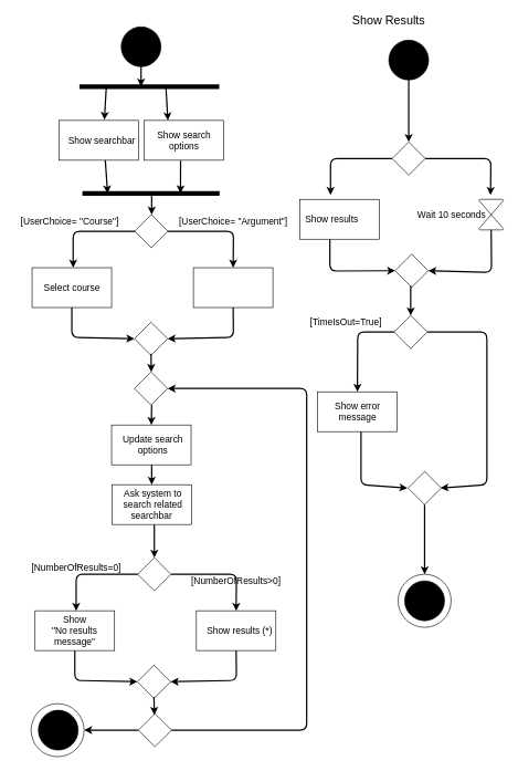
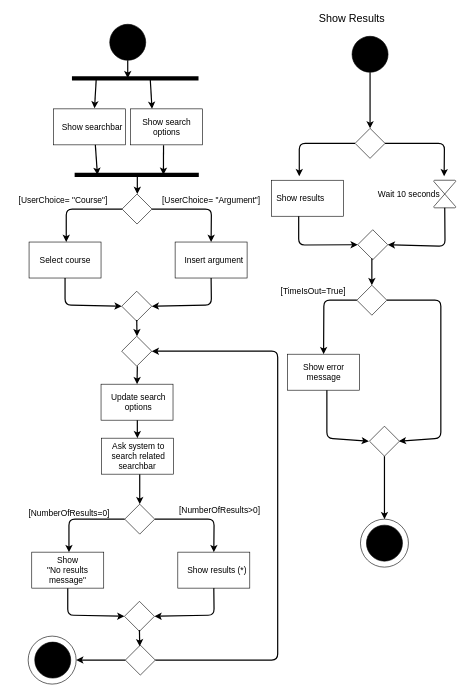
  <mxCell id="0" />
  <mxCell id="1" parent="0" />
  <mxCell id="2" value="" style="ellipse;whiteSpace=wrap;html=1;aspect=fixed;fillColor=#000000;" parent="1" vertex="1"><mxGeometry x="182" y="40" width="60" height="60" as="geometry" /></mxCell>
  <mxCell id="3" value="" style="endArrow=classic;html=1;strokeWidth=2;entryX=0.5;entryY=0;entryDx=0;entryDy=0;" parent="1" edge="1"><mxGeometry width="50" height="50" relative="1" as="geometry"><mxPoint x="228" y="288" as="sourcePoint" /><mxPoint x="228" y="323" as="targetPoint" /></mxGeometry></mxCell>
  <mxCell id="4" value="&lt;font style=&quot;font-size: 14px&quot;&gt;[UserChoice= &quot;Argument&quot;]&lt;/font&gt;" style="text;html=1;strokeColor=none;fillColor=none;align=center;verticalAlign=middle;whiteSpace=wrap;rounded=0;" parent="1" vertex="1"><mxGeometry x="267.5" y="323" width="167" height="20" as="geometry" /></mxCell>
  <mxCell id="5" value="&lt;font style=&quot;font-size: 14px&quot;&gt;[UserChoice= &quot;Course&quot;]&lt;/font&gt;" style="text;html=1;strokeColor=none;fillColor=none;align=center;verticalAlign=middle;whiteSpace=wrap;rounded=0;" parent="1" vertex="1"><mxGeometry x="20.5" y="323" width="167" height="20" as="geometry" /></mxCell>
  <mxCell id="6" value="" style="rounded=0;whiteSpace=wrap;html=1;" parent="1" vertex="1"><mxGeometry x="47.5" y="403" width="120" height="60" as="geometry" /></mxCell>
  <mxCell id="7" value="" style="rounded=0;whiteSpace=wrap;html=1;" parent="1" vertex="1"><mxGeometry x="291" y="403" width="120" height="60" as="geometry" /></mxCell>
+ <mxCell id="8" value="&lt;font style=&quot;font-size: 14px&quot;&gt;Insert argument&lt;/font&gt;" style="text;html=1;strokeColor=none;fillColor=none;align=center;verticalAlign=middle;whiteSpace=wrap;rounded=0;" parent="1" vertex="1"><mxGeometry x="301" y="413" width="110" height="40" as="geometry" /></mxCell>
  <mxCell id="9" value="" style="endArrow=classic;html=1;strokeWidth=2;exitX=0;exitY=0.5;exitDx=0;exitDy=0;entryX=0.5;entryY=0;entryDx=0;entryDy=0;" parent="1" edge="1"><mxGeometry width="50" height="50" relative="1" as="geometry"><mxPoint x="202.5" y="348" as="sourcePoint" /><mxPoint x="109.5" y="403" as="targetPoint" /><Array as="points"><mxPoint x="109.5" y="348" /></Array></mxGeometry></mxCell>
  <mxCell id="10" value="" style="endArrow=classic;html=1;strokeWidth=2;exitX=1;exitY=0.5;exitDx=0;exitDy=0;entryX=0.5;entryY=0;entryDx=0;entryDy=0;" parent="1" target="7" edge="1"><mxGeometry width="50" height="50" relative="1" as="geometry"><mxPoint x="252.5" y="348" as="sourcePoint" /><mxPoint x="119.5" y="413" as="targetPoint" /><Array as="points"><mxPoint x="351.5" y="348" /></Array></mxGeometry></mxCell>
  <mxCell id="11" value="&lt;font style=&quot;font-size: 14px&quot;&gt;Select course&lt;/font&gt;" style="text;html=1;strokeColor=none;fillColor=none;align=center;verticalAlign=middle;whiteSpace=wrap;rounded=0;" parent="1" vertex="1"><mxGeometry x="52.5" y="413" width="110" height="40" as="geometry" /></mxCell>
  <mxCell id="12" value="" style="rounded=0;whiteSpace=wrap;html=1;" parent="1" vertex="1"><mxGeometry x="167.5" y="640" width="120" height="60" as="geometry" /></mxCell>
  <mxCell id="13" value="&lt;span style=&quot;font-size: 14px&quot;&gt;Update search options&lt;/span&gt;" style="text;html=1;strokeColor=none;fillColor=none;align=center;verticalAlign=middle;whiteSpace=wrap;rounded=0;" parent="1" vertex="1"><mxGeometry x="174.5" y="650" width="110" height="40" as="geometry" /></mxCell>
  <mxCell id="14" value="" style="endArrow=classic;html=1;strokeWidth=2;entryX=0.5;entryY=0;entryDx=0;entryDy=0;" parent="1" edge="1"><mxGeometry width="50" height="50" relative="1" as="geometry"><mxPoint x="232" y="790" as="sourcePoint" /><mxPoint x="232" y="840" as="targetPoint" /></mxGeometry></mxCell>
  <mxCell id="15" value="" style="endArrow=classic;html=1;strokeWidth=2;exitX=0.5;exitY=1;exitDx=0;exitDy=0;entryX=0;entryY=0.5;entryDx=0;entryDy=0;" parent="1" source="6" target="18" edge="1"><mxGeometry width="50" height="50" relative="1" as="geometry"><mxPoint x="212.5" y="358" as="sourcePoint" /><mxPoint x="214" y="513" as="targetPoint" /><Array as="points"><mxPoint x="107.5" y="508" /></Array></mxGeometry></mxCell>
  <mxCell id="16" value="" style="endArrow=classic;html=1;strokeWidth=2;exitX=0.5;exitY=1;exitDx=0;exitDy=0;entryX=1;entryY=0.5;entryDx=0;entryDy=0;" parent="1" source="7" target="18" edge="1"><mxGeometry width="50" height="50" relative="1" as="geometry"><mxPoint x="207.5" y="473" as="sourcePoint" /><mxPoint x="264" y="503" as="targetPoint" /><Array as="points"><mxPoint x="351.5" y="508" /></Array></mxGeometry></mxCell>
  <mxCell id="17" value="" style="rhombus;whiteSpace=wrap;html=1;fillColor=#FFFFFF;" parent="1" vertex="1"><mxGeometry x="202.5" y="323" width="50" height="50" as="geometry" /></mxCell>
  <mxCell id="18" value="" style="rhombus;whiteSpace=wrap;html=1;fillColor=#FFFFFF;" parent="1" vertex="1"><mxGeometry x="202" y="485" width="50" height="50" as="geometry" /></mxCell>
  <mxCell id="19" value="" style="endArrow=classic;html=1;strokeWidth=2;" parent="1" edge="1"><mxGeometry width="50" height="50" relative="1" as="geometry"><mxPoint x="227" y="533" as="sourcePoint" /><mxPoint x="227.5" y="560" as="targetPoint" /></mxGeometry></mxCell>
  <mxCell id="20" value="" style="ellipse;whiteSpace=wrap;html=1;aspect=fixed;fillColor=#FFFFFF;" parent="1" vertex="1"><mxGeometry x="46" y="1060" width="80" height="80" as="geometry" /></mxCell>
  <mxCell id="21" value="" style="ellipse;whiteSpace=wrap;html=1;aspect=fixed;fillColor=#000000;" parent="1" vertex="1"><mxGeometry x="57" y="1070" width="60" height="60" as="geometry" /></mxCell>
  <mxCell id="22" value="&lt;span style=&quot;font-size: 18px&quot;&gt;Show Results&lt;/span&gt;" style="text;html=1;strokeColor=none;fillColor=none;align=center;verticalAlign=middle;whiteSpace=wrap;rounded=0;" parent="1" vertex="1"><mxGeometry x="485.5" y="20" width="200" height="20" as="geometry" /></mxCell>
  <mxCell id="23" value="" style="ellipse;whiteSpace=wrap;html=1;aspect=fixed;fillColor=#000000;" parent="1" vertex="1"><mxGeometry x="586" y="60" width="60" height="60" as="geometry" /></mxCell>
  <mxCell id="24" value="" style="rounded=0;whiteSpace=wrap;html=1;" parent="1" vertex="1"><mxGeometry x="88" y="181" width="120" height="60" as="geometry" /></mxCell>
  <mxCell id="25" value="&lt;font style=&quot;font-size: 14px&quot;&gt;Show searchbar&lt;/font&gt;" style="text;html=1;strokeColor=none;fillColor=none;align=center;verticalAlign=middle;whiteSpace=wrap;rounded=0;" parent="1" vertex="1"><mxGeometry x="98" y="191" width="110" height="40" as="geometry" /></mxCell>
  <mxCell id="26" value="" style="rounded=0;whiteSpace=wrap;html=1;" parent="1" vertex="1"><mxGeometry x="216.5" y="181" width="120" height="60" as="geometry" /></mxCell>
  <mxCell id="27" value="" style="endArrow=none;html=1;strokeWidth=7;" parent="1" edge="1"><mxGeometry width="50" height="50" relative="1" as="geometry"><mxPoint x="119" y="130" as="sourcePoint" /><mxPoint x="330" y="130" as="targetPoint" /></mxGeometry></mxCell>
  <mxCell id="28" value="" style="endArrow=none;html=1;strokeWidth=7;" parent="1" edge="1"><mxGeometry width="50" height="50" relative="1" as="geometry"><mxPoint x="123.5" y="291" as="sourcePoint" /><mxPoint x="330.5" y="291" as="targetPoint" /></mxGeometry></mxCell>
  <mxCell id="29" value="" style="endArrow=classic;html=1;strokeWidth=2;entryX=0.572;entryY=-0.014;entryDx=0;entryDy=0;entryPerimeter=0;" parent="1" target="24" edge="1"><mxGeometry width="50" height="50" relative="1" as="geometry"><mxPoint x="159.5" y="131" as="sourcePoint" /><mxPoint x="219.5" y="141" as="targetPoint" /></mxGeometry></mxCell>
  <mxCell id="30" value="" style="endArrow=classic;html=1;strokeWidth=2;entryX=0.5;entryY=0;entryDx=0;entryDy=0;" parent="1" edge="1"><mxGeometry width="50" height="50" relative="1" as="geometry"><mxPoint x="249.5" y="131" as="sourcePoint" /><mxPoint x="252.5" y="181" as="targetPoint" /></mxGeometry></mxCell>
  <mxCell id="31" value="" style="endArrow=classic;html=1;strokeWidth=2;exitX=0.46;exitY=1.014;exitDx=0;exitDy=0;exitPerimeter=0;" parent="1" source="26" edge="1"><mxGeometry width="50" height="50" relative="1" as="geometry"><mxPoint x="252.5" y="241" as="sourcePoint" /><mxPoint x="271.5" y="291" as="targetPoint" /></mxGeometry></mxCell>
  <mxCell id="32" value="" style="endArrow=classic;html=1;strokeWidth=2;" parent="1" edge="1"><mxGeometry width="50" height="50" relative="1" as="geometry"><mxPoint x="158" y="241" as="sourcePoint" /><mxPoint x="161.5" y="291" as="targetPoint" /></mxGeometry></mxCell>
  <mxCell id="33" value="&lt;font style=&quot;font-size: 14px&quot;&gt;Show search options&lt;/font&gt;" style="text;html=1;strokeColor=none;fillColor=none;align=center;verticalAlign=middle;whiteSpace=wrap;rounded=0;" parent="1" vertex="1"><mxGeometry x="221.5" y="191" width="110" height="40" as="geometry" /></mxCell>
  <mxCell id="34" value="" style="endArrow=classic;html=1;strokeWidth=2;fontStyle=1;exitX=0.5;exitY=1;exitDx=0;exitDy=0;" parent="1" source="2" edge="1"><mxGeometry width="50" height="50" relative="1" as="geometry"><mxPoint x="238" y="338" as="sourcePoint" /><mxPoint x="212" y="130" as="targetPoint" /></mxGeometry></mxCell>
  <mxCell id="35" value="" style="endArrow=classic;html=1;strokeWidth=2;entryX=0.5;entryY=0;entryDx=0;entryDy=0;exitX=0.5;exitY=1;exitDx=0;exitDy=0;" parent="1" source="23" target="36" edge="1"><mxGeometry width="50" height="50" relative="1" as="geometry"><mxPoint x="616" y="178.5" as="sourcePoint" /><mxPoint x="536" y="268.5" as="targetPoint" /></mxGeometry></mxCell>
  <mxCell id="36" value="" style="rhombus;whiteSpace=wrap;html=1;fillColor=#FFFFFF;" parent="1" vertex="1"><mxGeometry x="591" y="213.5" width="50" height="50" as="geometry" /></mxCell>
  <mxCell id="37" value="" style="endArrow=classic;html=1;strokeWidth=2;exitX=0;exitY=0.5;exitDx=0;exitDy=0;entryX=0.5;entryY=0;entryDx=0;entryDy=0;" parent="1" edge="1"><mxGeometry width="50" height="50" relative="1" as="geometry"><mxPoint x="591" y="238.5" as="sourcePoint" /><mxPoint x="498" y="293.5" as="targetPoint" /><Array as="points"><mxPoint x="498" y="238.5" /></Array></mxGeometry></mxCell>
  <mxCell id="38" value="" style="endArrow=classic;html=1;strokeWidth=2;exitX=1;exitY=0.5;exitDx=0;exitDy=0;entryX=0.5;entryY=0;entryDx=0;entryDy=0;" parent="1" edge="1"><mxGeometry width="50" height="50" relative="1" as="geometry"><mxPoint x="641" y="238.5" as="sourcePoint" /><mxPoint x="739.5" y="293.5" as="targetPoint" /><Array as="points"><mxPoint x="740" y="238.5" /></Array></mxGeometry></mxCell>
  <mxCell id="39" value="" style="verticalLabelPosition=bottom;verticalAlign=top;html=1;shape=mxgraph.flowchart.collate;fillColor=#FFFFFF;" parent="1" vertex="1"><mxGeometry x="722" y="300" width="37" height="46" as="geometry" /></mxCell>
  <mxCell id="40" value="&lt;font style=&quot;font-size: 14px&quot;&gt;Wait 10 seconds&lt;/font&gt;" style="text;html=1;strokeColor=none;fillColor=none;align=center;verticalAlign=middle;whiteSpace=wrap;rounded=0;" parent="1" vertex="1"><mxGeometry x="625.5" y="303" width="110" height="40" as="geometry" /></mxCell>
  <mxCell id="41" value="" style="endArrow=classic;html=1;strokeWidth=2;entryX=0;entryY=0.5;entryDx=0;entryDy=0;" parent="1" target="43" edge="1"><mxGeometry width="50" height="50" relative="1" as="geometry"><mxPoint x="497" y="340" as="sourcePoint" /><mxPoint x="603" y="468" as="targetPoint" /><Array as="points"><mxPoint x="497" y="408" /></Array></mxGeometry></mxCell>
  <mxCell id="42" value="" style="endArrow=classic;html=1;strokeWidth=2;exitX=0.5;exitY=1;exitDx=0;exitDy=0;entryX=1;entryY=0.5;entryDx=0;entryDy=0;exitPerimeter=0;" parent="1" source="39" target="43" edge="1"><mxGeometry width="50" height="50" relative="1" as="geometry"><mxPoint x="740" y="418" as="sourcePoint" /><mxPoint x="653" y="458" as="targetPoint" /><Array as="points"><mxPoint x="741" y="410" /></Array></mxGeometry></mxCell>
  <mxCell id="43" value="" style="rhombus;whiteSpace=wrap;html=1;fillColor=#FFFFFF;" parent="1" vertex="1"><mxGeometry x="595.5" y="382.5" width="50" height="50" as="geometry" /></mxCell>
  <mxCell id="44" value="" style="rounded=0;whiteSpace=wrap;html=1;" parent="1" vertex="1"><mxGeometry x="452" y="300" width="120" height="60" as="geometry" /></mxCell>
  <mxCell id="45" value="&lt;font style=&quot;font-size: 14px&quot;&gt;Show results&lt;/font&gt;" style="text;html=1;strokeColor=none;fillColor=none;align=center;verticalAlign=middle;whiteSpace=wrap;rounded=0;" parent="1" vertex="1"><mxGeometry x="445" y="310" width="110" height="40" as="geometry" /></mxCell>
  <mxCell id="46" value="" style="endArrow=classic;html=1;exitX=0.5;exitY=1;exitDx=0;exitDy=0;strokeWidth=2;entryX=0.5;entryY=0;entryDx=0;entryDy=0;" parent="1" target="47" edge="1"><mxGeometry width="50" height="50" relative="1" as="geometry"><mxPoint x="619" y="430" as="sourcePoint" /><mxPoint x="610.5" y="390" as="targetPoint" /></mxGeometry></mxCell>
  <mxCell id="47" value="" style="rhombus;whiteSpace=wrap;html=1;fillColor=#FFFFFF;" parent="1" vertex="1"><mxGeometry x="594" y="475" width="50" height="50" as="geometry" /></mxCell>
  <mxCell id="48" value="&lt;span style=&quot;font-size: 14px&quot;&gt;[TimeIsOut=True]&lt;/span&gt;" style="text;html=1;strokeColor=none;fillColor=none;align=center;verticalAlign=middle;whiteSpace=wrap;rounded=0;" parent="1" vertex="1"><mxGeometry x="438" y="475" width="167" height="20" as="geometry" /></mxCell>
  <mxCell id="49" value="" style="rounded=0;whiteSpace=wrap;html=1;" parent="1" vertex="1"><mxGeometry x="478.5" y="590" width="120" height="60" as="geometry" /></mxCell>
  <mxCell id="50" value="" style="endArrow=classic;html=1;strokeWidth=2;exitX=0;exitY=0.5;exitDx=0;exitDy=0;entryX=0.5;entryY=0;entryDx=0;entryDy=0;" parent="1" source="47" target="49" edge="1"><mxGeometry width="50" height="50" relative="1" as="geometry"><mxPoint x="420.5" y="600" as="sourcePoint" /><mxPoint x="505.5" y="470" as="targetPoint" /><Array as="points"><mxPoint x="539" y="500" /></Array></mxGeometry></mxCell>
  <mxCell id="51" value="&lt;font style=&quot;font-size: 14px&quot;&gt;Show error message&lt;/font&gt;" style="text;html=1;strokeColor=none;fillColor=none;align=center;verticalAlign=middle;whiteSpace=wrap;rounded=0;" parent="1" vertex="1"><mxGeometry x="484" y="600" width="110" height="40" as="geometry" /></mxCell>
  <mxCell id="52" value="" style="endArrow=classic;html=1;strokeWidth=2;entryX=1;entryY=0.5;entryDx=0;entryDy=0;exitX=1;exitY=0.5;exitDx=0;exitDy=0;" parent="1" source="47" edge="1"><mxGeometry width="50" height="50" relative="1" as="geometry"><mxPoint x="734" y="510" as="sourcePoint" /><mxPoint x="664" y="735" as="targetPoint" /><Array as="points"><mxPoint x="734" y="500" /><mxPoint x="734" y="730" /></Array></mxGeometry></mxCell>
  <mxCell id="53" value="" style="endArrow=classic;html=1;strokeWidth=2;entryX=0;entryY=0.5;entryDx=0;entryDy=0;" parent="1" edge="1"><mxGeometry width="50" height="50" relative="1" as="geometry"><mxPoint x="544" y="650" as="sourcePoint" /><mxPoint x="614" y="735" as="targetPoint" /><Array as="points"><mxPoint x="544" y="730" /></Array></mxGeometry></mxCell>
  <mxCell id="54" value="" style="endArrow=classic;html=1;strokeWidth=2;exitX=0.5;exitY=1;exitDx=0;exitDy=0;entryX=0.5;entryY=0;entryDx=0;entryDy=0;" parent="1" source="57" edge="1" target="55"><mxGeometry width="50" height="50" relative="1" as="geometry"><mxPoint x="645" y="815" as="sourcePoint" /><mxPoint x="645" y="905" as="targetPoint" /></mxGeometry></mxCell>
  <mxCell id="55" value="" style="ellipse;whiteSpace=wrap;html=1;aspect=fixed;fillColor=#FFFFFF;" parent="1" vertex="1"><mxGeometry x="600" y="865" width="80" height="80" as="geometry" /></mxCell>
  <mxCell id="56" value="" style="ellipse;whiteSpace=wrap;html=1;aspect=fixed;fillColor=#000000;" parent="1" vertex="1"><mxGeometry x="610" y="875" width="60" height="60" as="geometry" /></mxCell>
  <mxCell id="57" value="" style="rhombus;whiteSpace=wrap;html=1;fillColor=#FFFFFF;" parent="1" vertex="1"><mxGeometry x="615" y="710" width="50" height="50" as="geometry" /></mxCell>
  <mxCell id="58" value="" style="rounded=0;whiteSpace=wrap;html=1;" vertex="1" parent="1"><mxGeometry x="168" y="730" width="120" height="60" as="geometry" /></mxCell>
  <mxCell id="59" value="&lt;font style=&quot;font-size: 14px&quot;&gt;Ask system to search related searchbar&amp;nbsp;&lt;/font&gt;" style="text;html=1;strokeColor=none;fillColor=none;align=center;verticalAlign=middle;whiteSpace=wrap;rounded=0;" vertex="1" parent="1"><mxGeometry x="175" y="740" width="110" height="40" as="geometry" /></mxCell>
  <mxCell id="60" value="" style="endArrow=classic;html=1;strokeWidth=2;entryX=0.5;entryY=0;entryDx=0;entryDy=0;" edge="1" parent="1" target="58"><mxGeometry width="50" height="50" relative="1" as="geometry"><mxPoint x="228" y="700" as="sourcePoint" /><mxPoint x="225.5" y="710" as="targetPoint" /></mxGeometry></mxCell>
  <mxCell id="61" value="" style="rhombus;whiteSpace=wrap;html=1;fillColor=#FFFFFF;" vertex="1" parent="1"><mxGeometry x="208" y="1075" width="50" height="50" as="geometry" /></mxCell>
  <mxCell id="62" value="" style="endArrow=classic;html=1;strokeWidth=2;exitX=0;exitY=0.5;exitDx=0;exitDy=0;entryX=1;entryY=0.5;entryDx=0;entryDy=0;" edge="1" parent="1" source="61" target="20"><mxGeometry width="50" height="50" relative="1" as="geometry"><mxPoint x="252" y="1060" as="sourcePoint" /><mxPoint x="256" y="1100" as="targetPoint" /></mxGeometry></mxCell>
  <mxCell id="63" value="" style="endArrow=classic;html=1;entryX=1;entryY=0.5;entryDx=0;entryDy=0;strokeWidth=2;exitX=1;exitY=0.5;exitDx=0;exitDy=0;" edge="1" parent="1" source="61" target="64"><mxGeometry width="50" height="50" relative="1" as="geometry"><mxPoint x="271.5" y="1115" as="sourcePoint" /><mxPoint x="392" y="620" as="targetPoint" /><Array as="points"><mxPoint x="462" y="1100" /><mxPoint x="462" y="585" /></Array></mxGeometry></mxCell>
  <mxCell id="64" value="" style="rhombus;whiteSpace=wrap;html=1;fillColor=#FFFFFF;" vertex="1" parent="1"><mxGeometry x="202" y="560" width="50" height="50" as="geometry" /></mxCell>
  <mxCell id="65" value="" style="endArrow=classic;html=1;strokeWidth=2;entryX=0.5;entryY=0;entryDx=0;entryDy=0;" edge="1" parent="1" target="12"><mxGeometry width="50" height="50" relative="1" as="geometry"><mxPoint x="228" y="610" as="sourcePoint" /><mxPoint x="237.5" y="570" as="targetPoint" /></mxGeometry></mxCell>
  <mxCell id="66" value="&lt;font style=&quot;font-size: 14px&quot;&gt;[NumberOfResults=0]&lt;/font&gt;" style="text;html=1;strokeColor=none;fillColor=none;align=center;verticalAlign=middle;whiteSpace=wrap;rounded=0;" vertex="1" parent="1"><mxGeometry x="30.5" y="845" width="167" height="20" as="geometry" /></mxCell>
- <mxCell id="67" value="&lt;font style=&quot;font-size: 14px&quot;&gt;[NumberOfResults&amp;gt;0]&lt;/font&gt;" style="text;html=1;strokeColor=none;fillColor=none;align=center;verticalAlign=middle;whiteSpace=wrap;rounded=0;" vertex="1" parent="1"><mxGeometry x="272" y="865" width="167" height="20" as="geometry" /></mxCell>
+ <mxCell id="67" value="&lt;font style=&quot;font-size: 14px&quot;&gt;[NumberOfResults&amp;gt;0]&lt;/font&gt;" style="text;html=1;strokeColor=none;fillColor=none;align=center;verticalAlign=middle;whiteSpace=wrap;rounded=0;" vertex="1" parent="1"><mxGeometry x="282" y="840" width="167" height="20" as="geometry" /></mxCell>
  <mxCell id="68" value="" style="rounded=0;whiteSpace=wrap;html=1;" vertex="1" parent="1"><mxGeometry x="52" y="920" width="120" height="60" as="geometry" /></mxCell>
  <mxCell id="69" value="" style="rounded=0;whiteSpace=wrap;html=1;" vertex="1" parent="1"><mxGeometry x="295.5" y="920" width="120" height="60" as="geometry" /></mxCell>
  <mxCell id="70" value="&lt;font style=&quot;font-size: 14px&quot;&gt;Show results (*)&lt;/font&gt;" style="text;html=1;strokeColor=none;fillColor=none;align=center;verticalAlign=middle;whiteSpace=wrap;rounded=0;" vertex="1" parent="1"><mxGeometry x="305.5" y="930" width="110" height="40" as="geometry" /></mxCell>
  <mxCell id="71" value="" style="endArrow=classic;html=1;strokeWidth=2;exitX=0;exitY=0.5;exitDx=0;exitDy=0;entryX=0.5;entryY=0;entryDx=0;entryDy=0;" edge="1" parent="1"><mxGeometry width="50" height="50" relative="1" as="geometry"><mxPoint x="207" y="865" as="sourcePoint" /><mxPoint x="114" y="920" as="targetPoint" /><Array as="points"><mxPoint x="114" y="865" /></Array></mxGeometry></mxCell>
  <mxCell id="72" value="" style="endArrow=classic;html=1;strokeWidth=2;exitX=1;exitY=0.5;exitDx=0;exitDy=0;entryX=0.5;entryY=0;entryDx=0;entryDy=0;" edge="1" parent="1" target="69"><mxGeometry width="50" height="50" relative="1" as="geometry"><mxPoint x="257" y="865" as="sourcePoint" /><mxPoint x="124" y="930" as="targetPoint" /><Array as="points"><mxPoint x="356" y="865" /></Array></mxGeometry></mxCell>
  <mxCell id="73" value="&lt;font style=&quot;font-size: 14px&quot;&gt;Show &lt;br&gt;&quot;No results message&quot;&lt;/font&gt;" style="text;html=1;strokeColor=none;fillColor=none;align=center;verticalAlign=middle;whiteSpace=wrap;rounded=0;" vertex="1" parent="1"><mxGeometry x="57" y="930" width="110" height="40" as="geometry" /></mxCell>
  <mxCell id="74" value="" style="endArrow=classic;html=1;strokeWidth=2;exitX=0.5;exitY=1;exitDx=0;exitDy=0;entryX=0;entryY=0.5;entryDx=0;entryDy=0;" edge="1" parent="1" source="68" target="77"><mxGeometry width="50" height="50" relative="1" as="geometry"><mxPoint x="217" y="875" as="sourcePoint" /><mxPoint x="218.5" y="1030" as="targetPoint" /><Array as="points"><mxPoint x="112" y="1025" /></Array></mxGeometry></mxCell>
  <mxCell id="75" value="" style="endArrow=classic;html=1;strokeWidth=2;exitX=0.5;exitY=1;exitDx=0;exitDy=0;entryX=1;entryY=0.5;entryDx=0;entryDy=0;" edge="1" parent="1" source="69" target="77"><mxGeometry width="50" height="50" relative="1" as="geometry"><mxPoint x="212" y="990" as="sourcePoint" /><mxPoint x="268.5" y="1020" as="targetPoint" /><Array as="points"><mxPoint x="356" y="1025" /></Array></mxGeometry></mxCell>
  <mxCell id="76" value="" style="rhombus;whiteSpace=wrap;html=1;fillColor=#FFFFFF;" vertex="1" parent="1"><mxGeometry x="207" y="840" width="50" height="50" as="geometry" /></mxCell>
  <mxCell id="77" value="" style="rhombus;whiteSpace=wrap;html=1;fillColor=#FFFFFF;" vertex="1" parent="1"><mxGeometry x="206.5" y="1002" width="50" height="50" as="geometry" /></mxCell>
  <mxCell id="78" value="" style="endArrow=classic;html=1;strokeWidth=2;" edge="1" parent="1"><mxGeometry width="50" height="50" relative="1" as="geometry"><mxPoint x="231.5" y="1050" as="sourcePoint" /><mxPoint x="232" y="1077" as="targetPoint" /></mxGeometry></mxCell>
